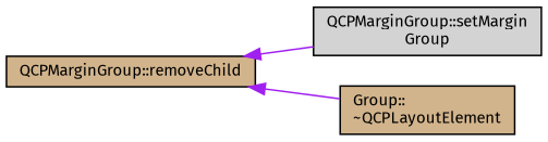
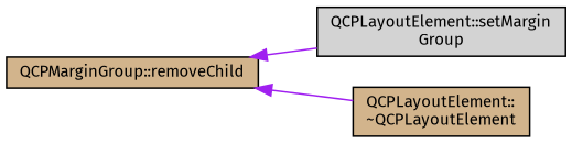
  digraph {
    fontname="Fira Sans"
    rankdir=LR
    node [color=black fillcolor=tan fontname="Fira Sans" fontsize=10 shape=record style=filled]
    edge [color=purple dir=back fontname="Fira Sans" fontsize=10 labelfontname=Helvetica labelfontsize=10 style=solid]
    n1 [fontcolor=black height=0.2 label="QCPMarginGroup::removeChild" width=0.4]
-   n2 [fillcolor=lightgrey height=0.2 label="QCPMarginGroup::setMargin\lGroup" width=0.4]
-   n3 [height=0.2 label="Group::\l~QCPLayoutElement" width=0.4]
+   n2 [fillcolor=lightgrey height=0.2 label="QCPLayoutElement::setMargin\lGroup" width=0.4]
+   n3 [height=0.2 label="QCPLayoutElement::\l~QCPLayoutElement" width=0.4]
    n1 -> n2
    n1 -> n3
  }
